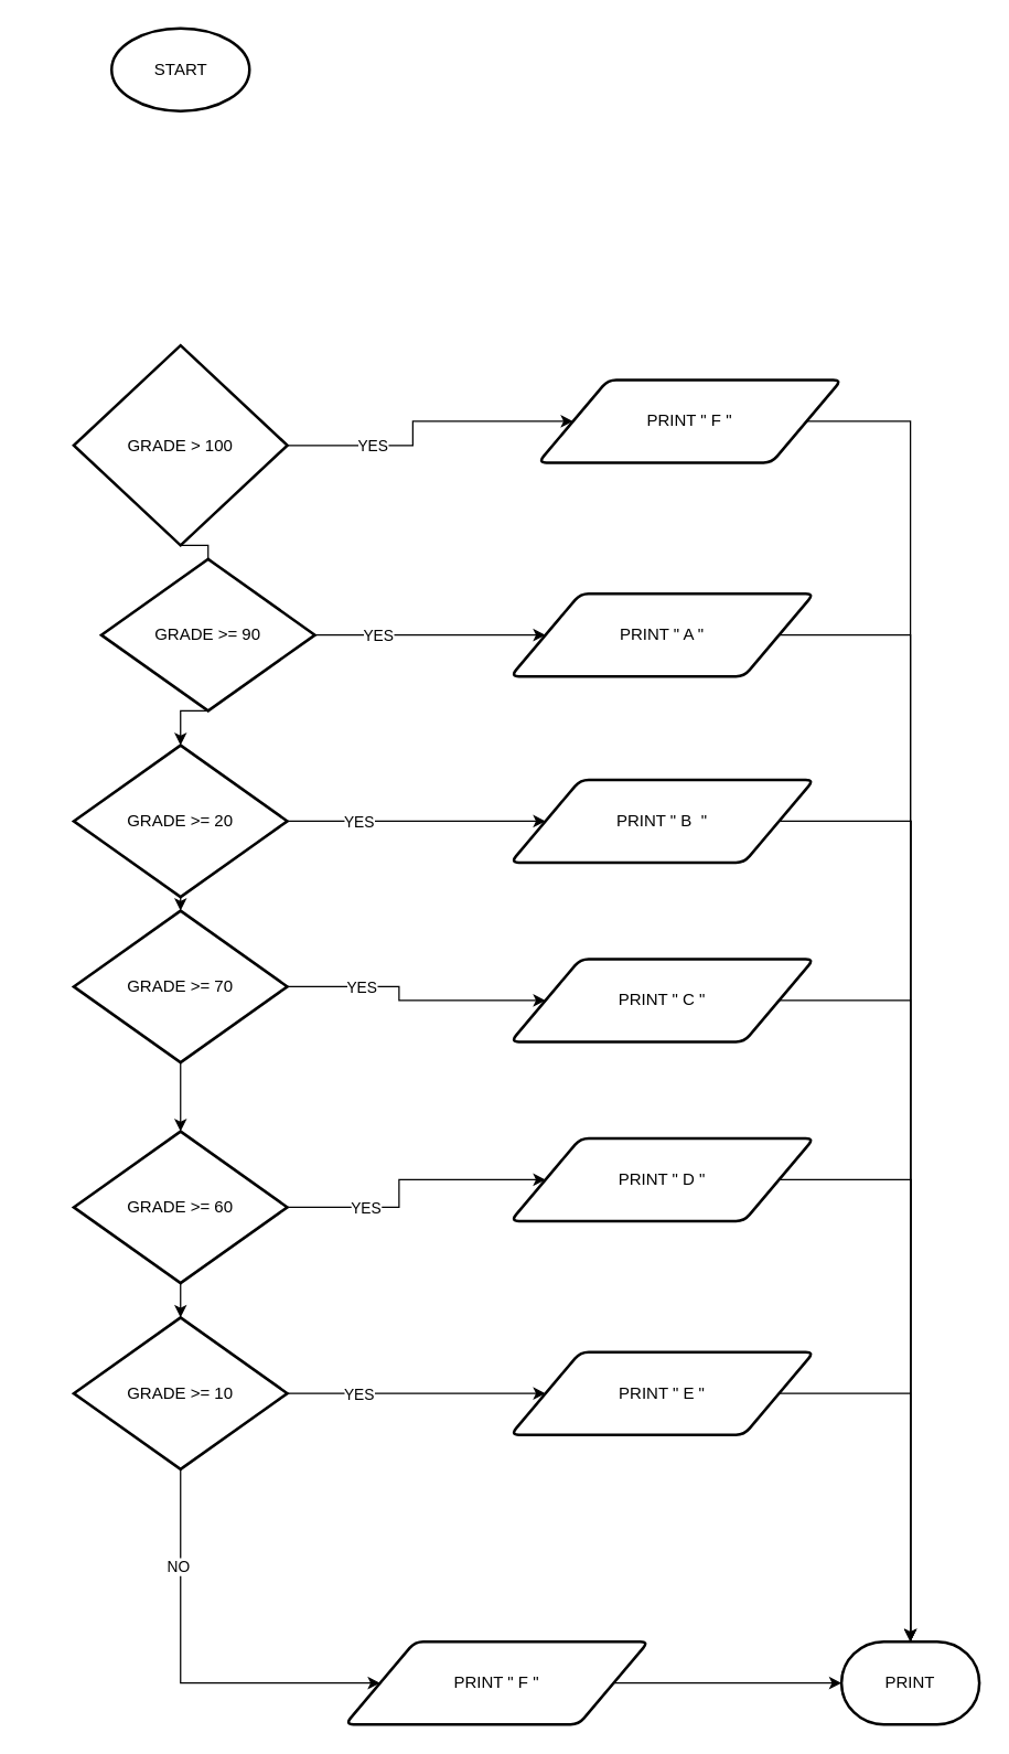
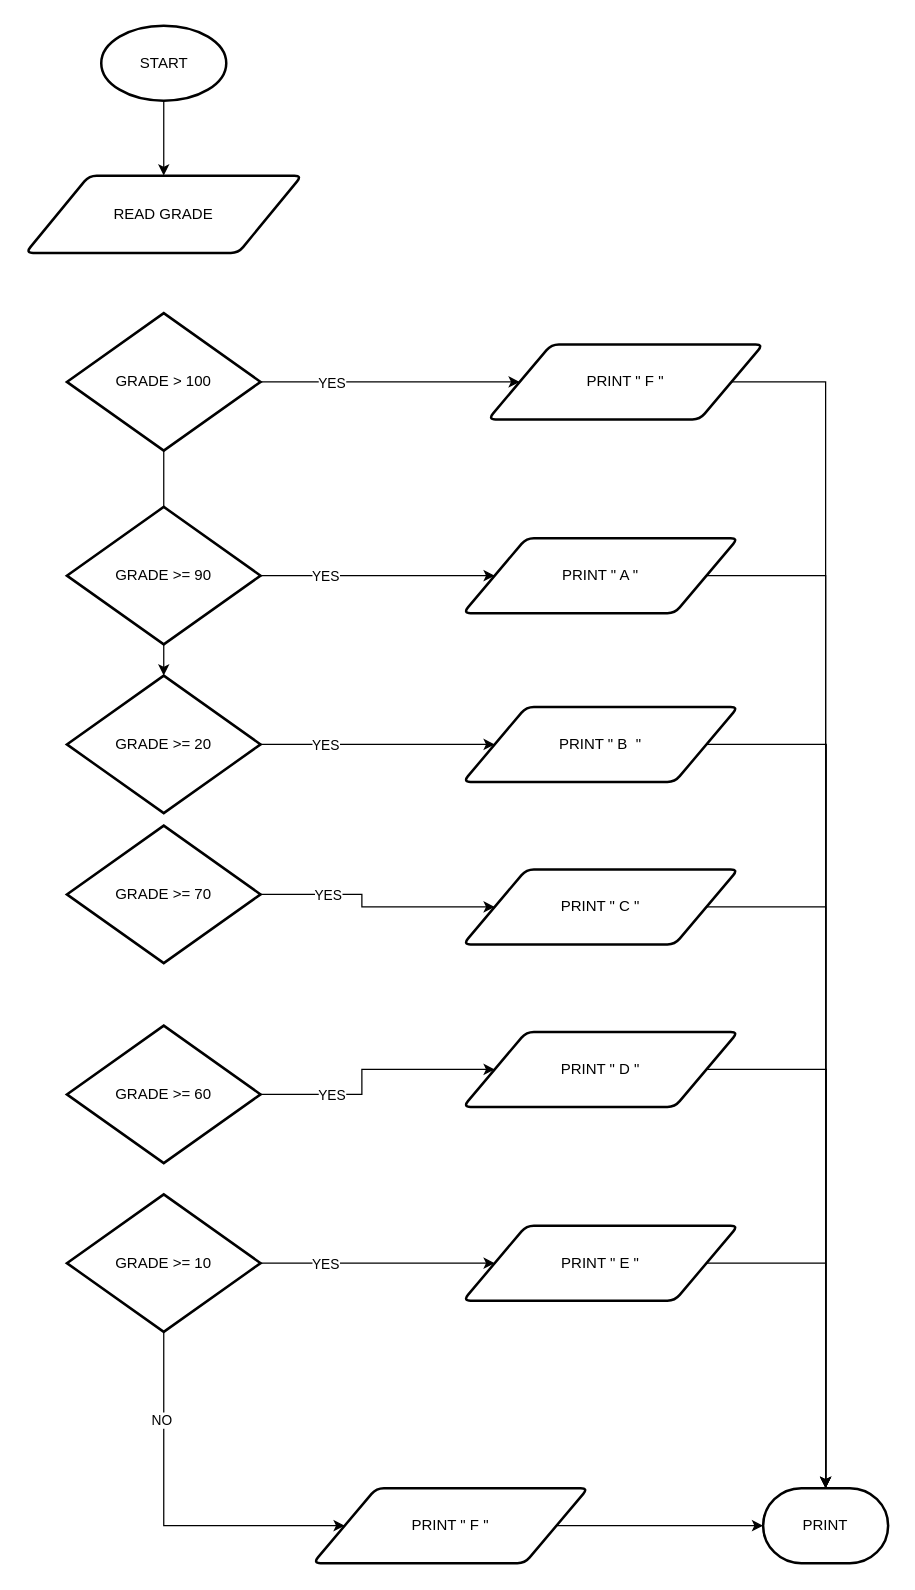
  <mxCell id="0" />
  <mxCell id="1" parent="0" />
+ <mxCell id="2" style="edgeStyle=orthogonalEdgeStyle;rounded=0;orthogonalLoop=1;jettySize=auto;html=1;exitX=0.5;exitY=1;exitDx=0;exitDy=0;exitPerimeter=0;entryX=0.5;entryY=0;entryDx=0;entryDy=0;" edge="1" parent="1" source="3" target="4"><mxGeometry relative="1" as="geometry" /></mxCell>
  <mxCell id="3" value="START" style="strokeWidth=2;html=1;shape=mxgraph.flowchart.start_1;whiteSpace=wrap;" vertex="1" parent="1"><mxGeometry x="80.5" y="20" width="100" height="60" as="geometry" /></mxCell>
+ <mxCell id="4" value="READ GRADE" style="shape=parallelogram;html=1;strokeWidth=2;perimeter=parallelogramPerimeter;whiteSpace=wrap;rounded=1;arcSize=12;size=0.23;" vertex="1" parent="1"><mxGeometry x="20" y="140" width="221" height="61.8" as="geometry" /></mxCell>
  <mxCell id="5" style="edgeStyle=orthogonalEdgeStyle;rounded=0;orthogonalLoop=1;jettySize=auto;html=1;exitX=1;exitY=0.5;exitDx=0;exitDy=0;exitPerimeter=0;" edge="1" parent="1" source="7" target="9"><mxGeometry relative="1" as="geometry" /></mxCell>
  <mxCell id="6" value="YES" style="edgeLabel;html=1;align=center;verticalAlign=middle;resizable=0;points=[];" vertex="1" connectable="0" parent="5"><mxGeometry x="-0.458" relative="1" as="geometry"><mxPoint as="offset" /></mxGeometry></mxCell>
- <mxCell id="7" value="GRADE &amp;gt;= 90" style="strokeWidth=2;html=1;shape=mxgraph.flowchart.decision;whiteSpace=wrap;" vertex="1" parent="1"><mxGeometry x="73" y="405" width="155" height="110" as="geometry" /></mxCell>
+ <mxCell id="7" value="GRADE &amp;gt;= 90" style="strokeWidth=2;html=1;shape=mxgraph.flowchart.decision;whiteSpace=wrap;" vertex="1" parent="1"><mxGeometry x="53" y="405" width="155" height="110" as="geometry" /></mxCell>
  <mxCell id="8" style="edgeStyle=orthogonalEdgeStyle;rounded=0;orthogonalLoop=1;jettySize=auto;html=1;exitX=1;exitY=0.5;exitDx=0;exitDy=0;" edge="1" parent="1" source="9" target="43"><mxGeometry relative="1" as="geometry" /></mxCell>
  <mxCell id="9" value="PRINT &quot; A &quot;" style="shape=parallelogram;html=1;strokeWidth=2;perimeter=parallelogramPerimeter;whiteSpace=wrap;rounded=1;arcSize=12;size=0.23;" vertex="1" parent="1"><mxGeometry x="370" y="430" width="220" height="60" as="geometry" /></mxCell>
  <mxCell id="10" style="edgeStyle=orthogonalEdgeStyle;rounded=0;orthogonalLoop=1;jettySize=auto;html=1;exitX=1;exitY=0.5;exitDx=0;exitDy=0;exitPerimeter=0;" edge="1" parent="1" source="12" target="14"><mxGeometry relative="1" as="geometry" /></mxCell>
  <mxCell id="11" value="YES" style="edgeLabel;html=1;align=center;verticalAlign=middle;resizable=0;points=[];" vertex="1" connectable="0" parent="10"><mxGeometry x="-0.458" relative="1" as="geometry"><mxPoint as="offset" /></mxGeometry></mxCell>
  <mxCell id="12" value="GRADE &amp;gt;= 20" style="strokeWidth=2;html=1;shape=mxgraph.flowchart.decision;whiteSpace=wrap;" vertex="1" parent="1"><mxGeometry x="53" y="540" width="155" height="110" as="geometry" /></mxCell>
  <mxCell id="13" style="edgeStyle=orthogonalEdgeStyle;rounded=0;orthogonalLoop=1;jettySize=auto;html=1;exitX=1;exitY=0.5;exitDx=0;exitDy=0;" edge="1" parent="1" source="14"><mxGeometry relative="1" as="geometry"><mxPoint x="660" y="1221.6" as="targetPoint" /></mxGeometry></mxCell>
  <mxCell id="14" value="PRINT &quot; B&amp;nbsp; &quot;" style="shape=parallelogram;html=1;strokeWidth=2;perimeter=parallelogramPerimeter;whiteSpace=wrap;rounded=1;arcSize=12;size=0.23;" vertex="1" parent="1"><mxGeometry x="370" y="565" width="220" height="60" as="geometry" /></mxCell>
  <mxCell id="15" style="edgeStyle=orthogonalEdgeStyle;rounded=0;orthogonalLoop=1;jettySize=auto;html=1;exitX=1;exitY=0.5;exitDx=0;exitDy=0;exitPerimeter=0;" edge="1" parent="1" source="17" target="18"><mxGeometry relative="1" as="geometry" /></mxCell>
  <mxCell id="16" value="YES" style="edgeLabel;html=1;align=center;verticalAlign=middle;resizable=0;points=[];" vertex="1" connectable="0" parent="15"><mxGeometry x="-0.458" relative="1" as="geometry"><mxPoint as="offset" /></mxGeometry></mxCell>
  <mxCell id="17" value="GRADE &amp;gt;= 70" style="strokeWidth=2;html=1;shape=mxgraph.flowchart.decision;whiteSpace=wrap;" vertex="1" parent="1"><mxGeometry x="53" y="660" width="155" height="110" as="geometry" /></mxCell>
  <mxCell id="18" value="PRINT &quot; C &quot;" style="shape=parallelogram;html=1;strokeWidth=2;perimeter=parallelogramPerimeter;whiteSpace=wrap;rounded=1;arcSize=12;size=0.23;" vertex="1" parent="1"><mxGeometry x="370" y="695" width="220" height="60" as="geometry" /></mxCell>
  <mxCell id="19" style="edgeStyle=orthogonalEdgeStyle;rounded=0;orthogonalLoop=1;jettySize=auto;html=1;exitX=1;exitY=0.5;exitDx=0;exitDy=0;exitPerimeter=0;" edge="1" parent="1" source="21" target="23"><mxGeometry relative="1" as="geometry" /></mxCell>
  <mxCell id="20" value="YES" style="edgeLabel;html=1;align=center;verticalAlign=middle;resizable=0;points=[];" vertex="1" connectable="0" parent="19"><mxGeometry x="-0.458" relative="1" as="geometry"><mxPoint as="offset" /></mxGeometry></mxCell>
  <mxCell id="21" value="GRADE &amp;gt;= 60" style="strokeWidth=2;html=1;shape=mxgraph.flowchart.decision;whiteSpace=wrap;" vertex="1" parent="1"><mxGeometry x="53" y="820" width="155" height="110" as="geometry" /></mxCell>
  <mxCell id="22" style="edgeStyle=orthogonalEdgeStyle;rounded=0;orthogonalLoop=1;jettySize=auto;html=1;exitX=1;exitY=0.5;exitDx=0;exitDy=0;" edge="1" parent="1" source="23"><mxGeometry relative="1" as="geometry"><mxPoint x="660" y="1220" as="targetPoint" /></mxGeometry></mxCell>
  <mxCell id="23" value="PRINT &quot; D &quot;" style="shape=parallelogram;html=1;strokeWidth=2;perimeter=parallelogramPerimeter;whiteSpace=wrap;rounded=1;arcSize=12;size=0.23;" vertex="1" parent="1"><mxGeometry x="370" y="825" width="220" height="60" as="geometry" /></mxCell>
  <mxCell id="24" style="edgeStyle=orthogonalEdgeStyle;rounded=0;orthogonalLoop=1;jettySize=auto;html=1;exitX=1;exitY=0.5;exitDx=0;exitDy=0;exitPerimeter=0;" edge="1" parent="1" source="28" target="29"><mxGeometry relative="1" as="geometry" /></mxCell>
  <mxCell id="25" value="YES" style="edgeLabel;html=1;align=center;verticalAlign=middle;resizable=0;points=[];" vertex="1" connectable="0" parent="24"><mxGeometry x="-0.458" relative="1" as="geometry"><mxPoint as="offset" /></mxGeometry></mxCell>
  <mxCell id="26" style="edgeStyle=orthogonalEdgeStyle;rounded=0;orthogonalLoop=1;jettySize=auto;html=1;exitX=0.5;exitY=1;exitDx=0;exitDy=0;exitPerimeter=0;entryX=0;entryY=0.5;entryDx=0;entryDy=0;" edge="1" parent="1" source="28" target="41"><mxGeometry relative="1" as="geometry"><Array as="points"><mxPoint x="130" y="1220" /></Array></mxGeometry></mxCell>
  <mxCell id="27" value="NO" style="edgeLabel;html=1;align=center;verticalAlign=middle;resizable=0;points=[];" vertex="1" connectable="0" parent="26"><mxGeometry x="-0.534" y="-2" relative="1" as="geometry"><mxPoint as="offset" /></mxGeometry></mxCell>
  <mxCell id="28" value="GRADE &amp;gt;= 10" style="strokeWidth=2;html=1;shape=mxgraph.flowchart.decision;whiteSpace=wrap;" vertex="1" parent="1"><mxGeometry x="53" y="955" width="155" height="110" as="geometry" /></mxCell>
  <mxCell id="29" value="PRINT &quot; E &quot;" style="shape=parallelogram;html=1;strokeWidth=2;perimeter=parallelogramPerimeter;whiteSpace=wrap;rounded=1;arcSize=12;size=0.23;" vertex="1" parent="1"><mxGeometry x="370" y="980" width="220" height="60" as="geometry" /></mxCell>
  <mxCell id="30" style="edgeStyle=orthogonalEdgeStyle;rounded=0;orthogonalLoop=1;jettySize=auto;html=1;exitX=0.5;exitY=1;exitDx=0;exitDy=0;exitPerimeter=0;entryX=0.5;entryY=0;entryDx=0;entryDy=0;entryPerimeter=0;" edge="1" parent="1" source="7" target="12"><mxGeometry relative="1" as="geometry" /></mxCell>
- <mxCell id="31" style="edgeStyle=orthogonalEdgeStyle;rounded=0;orthogonalLoop=1;jettySize=auto;html=1;exitX=0.5;exitY=1;exitDx=0;exitDy=0;exitPerimeter=0;entryX=0.5;entryY=0;entryDx=0;entryDy=0;entryPerimeter=0;" edge="1" parent="1" source="12" target="17"><mxGeometry relative="1" as="geometry" /></mxCell>
- <mxCell id="32" style="edgeStyle=orthogonalEdgeStyle;rounded=0;orthogonalLoop=1;jettySize=auto;html=1;exitX=0.5;exitY=1;exitDx=0;exitDy=0;exitPerimeter=0;entryX=0.5;entryY=0;entryDx=0;entryDy=0;entryPerimeter=0;" edge="1" parent="1" source="17" target="21"><mxGeometry relative="1" as="geometry" /></mxCell>
- <mxCell id="33" style="edgeStyle=orthogonalEdgeStyle;rounded=0;orthogonalLoop=1;jettySize=auto;html=1;exitX=0.5;exitY=1;exitDx=0;exitDy=0;exitPerimeter=0;entryX=0.5;entryY=0;entryDx=0;entryDy=0;entryPerimeter=0;" edge="1" parent="1" source="21" target="28"><mxGeometry relative="1" as="geometry" /></mxCell>
  <mxCell id="34" style="edgeStyle=orthogonalEdgeStyle;rounded=0;orthogonalLoop=1;jettySize=auto;html=1;exitX=1;exitY=0.5;exitDx=0;exitDy=0;entryX=0.5;entryY=0;entryDx=0;entryDy=0;entryPerimeter=0;" edge="1" parent="1" source="18" target="43"><mxGeometry relative="1" as="geometry" /></mxCell>
  <mxCell id="35" style="edgeStyle=orthogonalEdgeStyle;rounded=0;orthogonalLoop=1;jettySize=auto;html=1;exitX=1;exitY=0.5;exitDx=0;exitDy=0;exitPerimeter=0;" edge="1" parent="1" source="37" target="38"><mxGeometry relative="1" as="geometry" /></mxCell>
  <mxCell id="36" value="YES" style="edgeLabel;html=1;align=center;verticalAlign=middle;resizable=0;points=[];" vertex="1" connectable="0" parent="35"><mxGeometry x="-0.458" relative="1" as="geometry"><mxPoint as="offset" /></mxGeometry></mxCell>
- <mxCell id="37" value="GRADE &amp;gt; 100" style="strokeWidth=2;html=1;shape=mxgraph.flowchart.decision;whiteSpace=wrap;" vertex="1" parent="1"><mxGeometry x="53" y="250" width="155" height="145" as="geometry" /></mxCell>
+ <mxCell id="37" value="GRADE &amp;gt; 100" style="strokeWidth=2;html=1;shape=mxgraph.flowchart.decision;whiteSpace=wrap;" vertex="1" parent="1"><mxGeometry x="53" y="250" width="155" height="110" as="geometry" /></mxCell>
  <mxCell id="38" value="PRINT &quot; F &quot;" style="shape=parallelogram;html=1;strokeWidth=2;perimeter=parallelogramPerimeter;whiteSpace=wrap;rounded=1;arcSize=12;size=0.23;" vertex="1" parent="1"><mxGeometry x="390" y="275" width="220" height="60" as="geometry" /></mxCell>
  <mxCell id="39" style="edgeStyle=orthogonalEdgeStyle;rounded=0;orthogonalLoop=1;jettySize=auto;html=1;exitX=0.5;exitY=1;exitDx=0;exitDy=0;exitPerimeter=0;entryX=0.5;entryY=0;entryDx=0;entryDy=0;entryPerimeter=0;endArrow=none;" edge="1" parent="1" source="37" target="7"><mxGeometry relative="1" as="geometry" /></mxCell>
  <mxCell id="40" style="edgeStyle=orthogonalEdgeStyle;rounded=0;orthogonalLoop=1;jettySize=auto;html=1;exitX=1;exitY=0.5;exitDx=0;exitDy=0;entryX=0.5;entryY=0;entryDx=0;entryDy=0;entryPerimeter=0;" edge="1" parent="1" source="38" target="43"><mxGeometry relative="1" as="geometry"><Array as="points"><mxPoint x="660" y="305" /></Array></mxGeometry></mxCell>
  <mxCell id="41" value="PRINT &quot; F &quot;" style="shape=parallelogram;html=1;strokeWidth=2;perimeter=parallelogramPerimeter;whiteSpace=wrap;rounded=1;arcSize=12;size=0.23;" vertex="1" parent="1"><mxGeometry x="250" y="1190" width="220" height="60" as="geometry" /></mxCell>
  <mxCell id="42" value="" style="edgeStyle=orthogonalEdgeStyle;rounded=0;orthogonalLoop=1;jettySize=auto;html=1;exitX=1;exitY=0.5;exitDx=0;exitDy=0;" edge="1" parent="1" source="29" target="43"><mxGeometry relative="1" as="geometry"><mxPoint x="660" y="1220" as="targetPoint" /><mxPoint x="565" y="1010" as="sourcePoint" /></mxGeometry></mxCell>
  <mxCell id="43" value="PRINT" style="strokeWidth=2;html=1;shape=mxgraph.flowchart.terminator;whiteSpace=wrap;" vertex="1" parent="1"><mxGeometry x="610" y="1190" width="100" height="60" as="geometry" /></mxCell>
  <mxCell id="44" style="edgeStyle=orthogonalEdgeStyle;rounded=0;orthogonalLoop=1;jettySize=auto;html=1;exitX=1;exitY=0.5;exitDx=0;exitDy=0;entryX=0;entryY=0.5;entryDx=0;entryDy=0;entryPerimeter=0;" edge="1" parent="1" source="41" target="43"><mxGeometry relative="1" as="geometry" /></mxCell>
